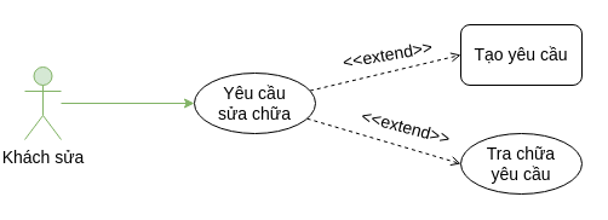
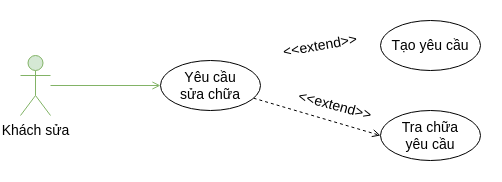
  <mxCell id="0" />
  <mxCell id="1" parent="0" />
- <mxCell id="2" style="rounded=0;orthogonalLoop=1;jettySize=auto;html=1;entryX=0;entryY=0.5;entryDx=0;entryDy=0;fillColor=#d5e8d4;strokeColor=#82b366;" parent="1" source="3" target="6" edge="1"><mxGeometry relative="1" as="geometry" /></mxCell>
+ <mxCell id="2" style="rounded=0;orthogonalLoop=1;jettySize=auto;html=1;entryX=0;entryY=0.5;entryDx=0;entryDy=0;fillColor=#d5e8d4;strokeColor=#82b366;endArrow=open;" parent="1" source="3" target="6" edge="1"><mxGeometry relative="1" as="geometry" /></mxCell>
  <mxCell id="3" value="Khách sửa" style="shape=umlActor;verticalLabelPosition=bottom;verticalAlign=top;html=1;outlineConnect=0;fillColor=#d5e8d4;strokeColor=#82b366;fontSize=14;" parent="1" vertex="1"><mxGeometry x="20" y="55" width="30" height="60" as="geometry" /></mxCell>
- <mxCell id="4" style="rounded=0;orthogonalLoop=1;jettySize=auto;html=1;entryX=0;entryY=0.5;entryDx=0;entryDy=0;dashed=1;endArrow=open;endFill=0;" parent="1" source="6" target="8" edge="1"><mxGeometry relative="1" as="geometry" /></mxCell>
  <mxCell id="5" style="rounded=0;orthogonalLoop=1;jettySize=auto;html=1;dashed=1;endArrow=open;endFill=0;entryX=0;entryY=0.5;entryDx=0;entryDy=0;" parent="1" source="6" target="7" edge="1"><mxGeometry relative="1" as="geometry" /></mxCell>
  <mxCell id="6" value="Yêu cầu&lt;br&gt;sửa chữa" style="ellipse;whiteSpace=wrap;html=1;fontSize=14;" parent="1" vertex="1"><mxGeometry x="160" y="60" width="100" height="50" as="geometry" /></mxCell>
  <mxCell id="7" value="Tra chữa&lt;br&gt;yêu cầu" style="ellipse;whiteSpace=wrap;html=1;fontSize=14;" parent="1" vertex="1"><mxGeometry x="380" y="110" width="100" height="50" as="geometry" /></mxCell>
- <mxCell id="8" value="Tạo yêu cầu" style="whiteSpace=wrap;html=1;fontSize=14;rounded=1;" parent="1" vertex="1"><mxGeometry x="380" y="20" width="100" height="50" as="geometry" /></mxCell>
+ <mxCell id="8" value="Tạo yêu cầu" style="ellipse;whiteSpace=wrap;html=1;fontSize=14;" parent="1" vertex="1"><mxGeometry x="380" y="20" width="100" height="50" as="geometry" /></mxCell>
  <mxCell id="9" value="&amp;lt;&amp;lt;extend&amp;gt;&amp;gt;" style="text;html=1;strokeColor=none;fillColor=none;align=center;verticalAlign=middle;whiteSpace=wrap;rounded=0;fontSize=14;rotation=15;" vertex="1" parent="1"><mxGeometry x="305" y="90" width="60" height="30" as="geometry" /></mxCell>
  <mxCell id="10" value="&amp;lt;&amp;lt;extend&amp;gt;&amp;gt;" style="text;html=1;strokeColor=none;fillColor=none;align=center;verticalAlign=middle;whiteSpace=wrap;rounded=0;fontSize=14;rotation=-10;" vertex="1" parent="1"><mxGeometry x="290" y="30" width="60" height="30" as="geometry" /></mxCell>
